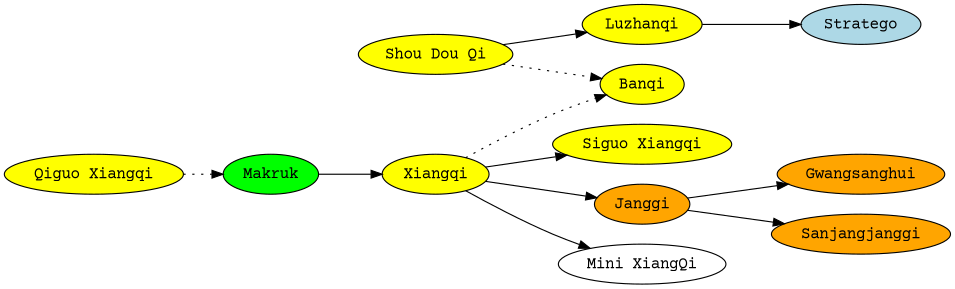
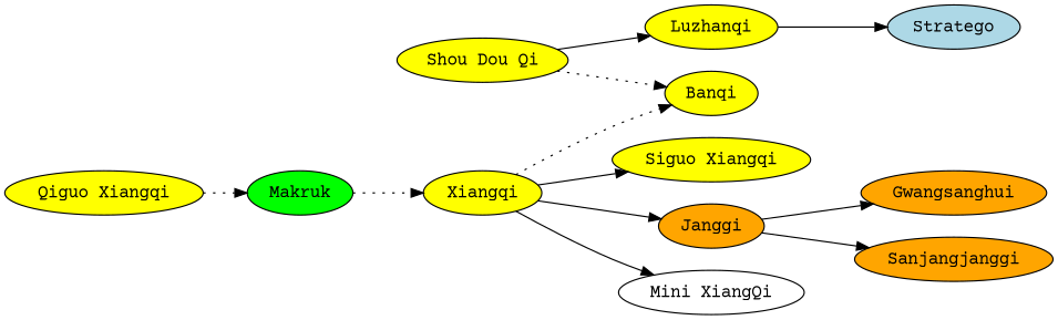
  digraph {
    fontname="Courier Prime"
    rankdir=LR
    node [fillcolor=yellow fontname="Courier Prime" style=filled]
    edge [fontname="Courier Prime"]
    Makruk [fillcolor=green]
    Xiangqi
    "Siguo Xiangqi"
    Banqi
    Janggi [fillcolor=orange]
    "Mini XiangQi" [fillcolor="" style=""]
    "Qiguo Xiangqi"
    "Shou Dou Qi"
    Luzhanqi
    Gwangsanghui [fillcolor=orange]
    Sanjangjanggi [fillcolor=orange]
    Stratego [fillcolor=lightblue]
-   Makruk -> Xiangqi [style=solid]
+   Makruk -> Xiangqi [style=dotted]
    Xiangqi -> "Siguo Xiangqi"
    Xiangqi -> Banqi [style=dotted]
    Xiangqi -> Janggi
    Xiangqi -> "Mini XiangQi"
    Janggi -> Gwangsanghui
    Janggi -> Sanjangjanggi
    "Qiguo Xiangqi" -> Makruk [style=dotted]
    "Shou Dou Qi" -> Banqi [style=dotted]
    "Shou Dou Qi" -> Luzhanqi
    Luzhanqi -> Stratego
  }
